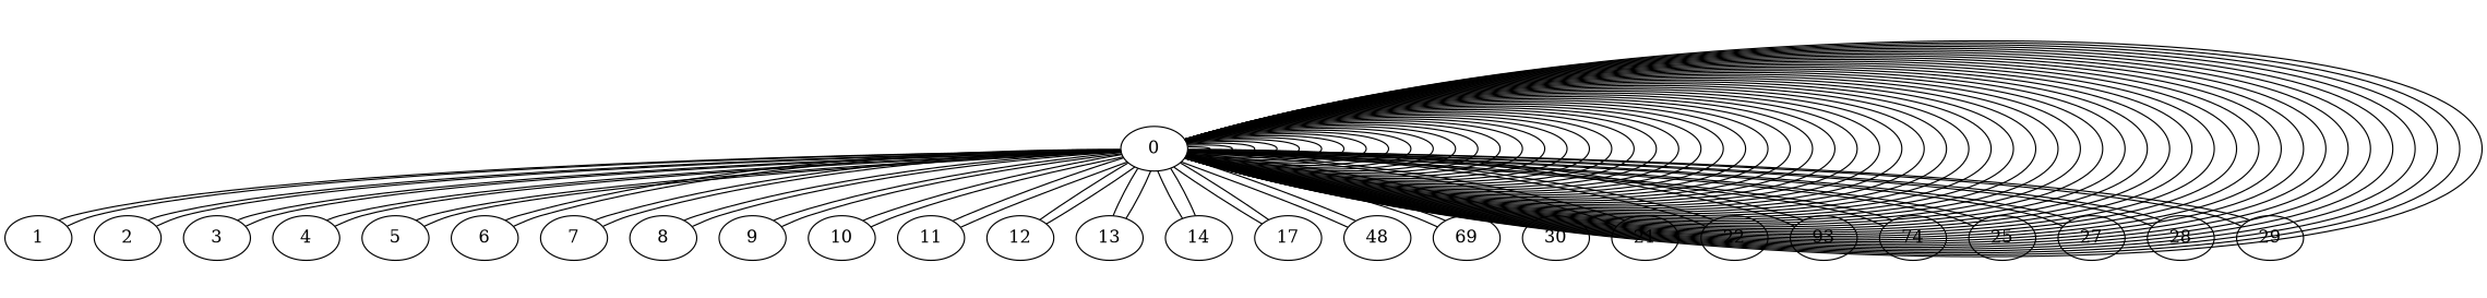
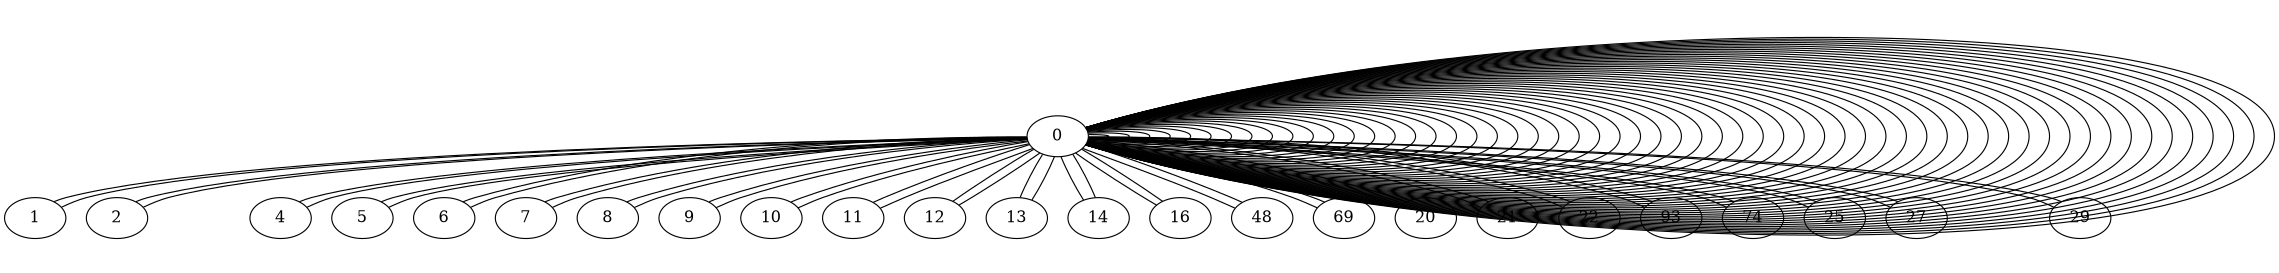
  graph {
    0
    1
    2
-   3
    4
    5
    6
    7
    8
    9
    10
    11
    12
    13
    14
-   17
+   17 [label=16]
    n17 [label=48]
    n18 [label=69]
-   20 [label=30]
+   20
    21
    22
    n22 [label=93]
    n23 [label=74]
    25
    27
-   28
    29
    0 -- 0
    0 -- 0
    0 -- 0
    0 -- 0
    0 -- 0
    0 -- 0
    0 -- 0
    0 -- 0
    0 -- 0
    0 -- 0
    0 -- 0
    0 -- 0
    0 -- 0
    0 -- 0
    0 -- 0
    0 -- 0
    0 -- 0
    0 -- 0
    0 -- 0
    0 -- 0
    0 -- 0
    0 -- 0
    0 -- 0
    0 -- 0
    0 -- 0
    0 -- 0
    0 -- 0
    0 -- 0
    0 -- 0
    0 -- 0
    0 -- 0
    0 -- 0
    0 -- 0
    0 -- 0
    0 -- 0
    0 -- 0
    0 -- 0
    0 -- 0
    0 -- 0
    0 -- 0
    0 -- 0
    0 -- 0
    0 -- 0
    0 -- 0
    0 -- 0
    0 -- 0
    0 -- 0
    0 -- 0
    0 -- 0
    0 -- 0
    0 -- 0
    0 -- 0
    0 -- 0
    0 -- 0
    0 -- 0
    0 -- 0
    0 -- 0
    0 -- 0
    0 -- 1
    0 -- 1
    0 -- 2
    0 -- 2
-   0 -- 3
-   0 -- 3
    0 -- 4
    0 -- 4
    0 -- 5
    0 -- 5
    0 -- 6
    0 -- 6
    0 -- 7
    0 -- 7
    0 -- 8
    0 -- 8
    0 -- 9
    0 -- 9
    0 -- 10
    0 -- 10
    0 -- 11
    0 -- 11
    0 -- 12
    0 -- 12
    0 -- 13
    0 -- 13
    0 -- 14
    0 -- 14
    0 -- 17
    0 -- 17
    0 -- n17
    0 -- n17
    0 -- n18
    0 -- n18
    0 -- 20
    0 -- 20
    0 -- 21
    0 -- 21
    0 -- 22
    0 -- 22
    0 -- n22
    0 -- n22
    0 -- n23
    0 -- n23
    0 -- 25
    0 -- 25
    0 -- 27
    0 -- 27
-   0 -- 28
-   0 -- 28
    0 -- 29
    0 -- 29
  }
